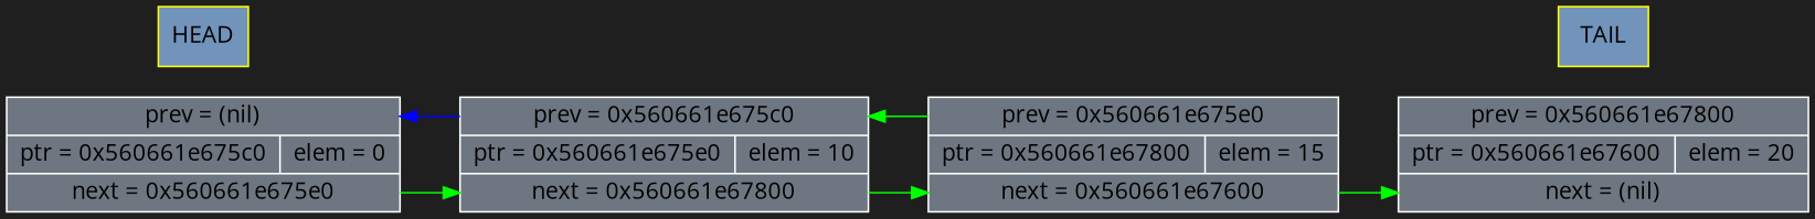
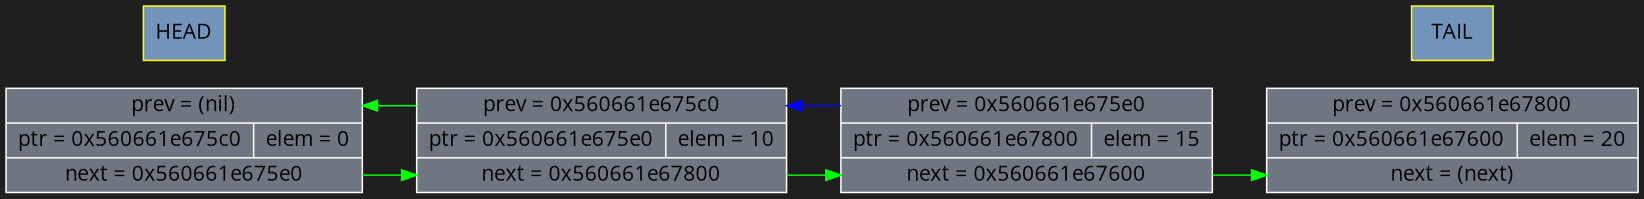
  digraph {
    bgcolor="#1f1f1f"
    fontname="Open Sans"
    rankdir=LR
    node [color=white fillcolor="#6e7681" fontcolor="#000000" fontname="Open Sans" fontsize=14 shape=record style=filled]
    edge [color=transparent fontname="Open Sans"]
    n1 [label=" <p>prev = (nil) | {<i>ptr = 0x560661e675c0 |<e>elem = 0} | <n>next = 0x560661e675e0}"]
    n2 [color=yellow fillcolor="#7293ba" label=HEAD shape=rect]
-   n3 [label=" <p>prev = 0x560661e67800 | {<i>ptr = 0x560661e67600 |<e>elem = 20} | <n>next = (nil)}"]
+   n3 [label=" <p>prev = 0x560661e67800 | {<i>ptr = 0x560661e67600 |<e>elem = 20} | <n>next = (next)}"]
    n4 [color=yellow fillcolor="#7293ba" label=TAIL shape=rect]
    n5 [label=" <p>prev = 0x560661e675c0 | {<i>ptr = 0x560661e675e0 |<e>elem = 10} | <n>next = 0x560661e67800}"]
    n6 [label=" <p>prev = 0x560661e675e0 | {<i>ptr = 0x560661e67800 |<e>elem = 15} | <n>next = 0x560661e67600}"]
    subgraph sub_1 {
      rank=same
      n1
      n2
    }
    subgraph sub_2 {
      rank=same
      n3
      n4
    }
    n1 -> n5 [arrowtail=none weight=10000]
    n1 -> n5 [color=green headport=n tailport=n]
    n2 -> n4 [weight=100]
-   n5 -> n1 [color=blue headport=p tailport=p]
+   n5 -> n1 [color=green headport=p tailport=p]
    n5 -> n6 [arrowtail=none weight=10000]
    n5 -> n6 [color=green headport=n tailport=n]
    n6 -> n3 [arrowtail=none weight=10000]
    n6 -> n3 [color=green headport=n tailport=n]
-   n6 -> n5 [color=green headport=p tailport=p]
+   n6 -> n5 [color=blue headport=p tailport=p]
  }
